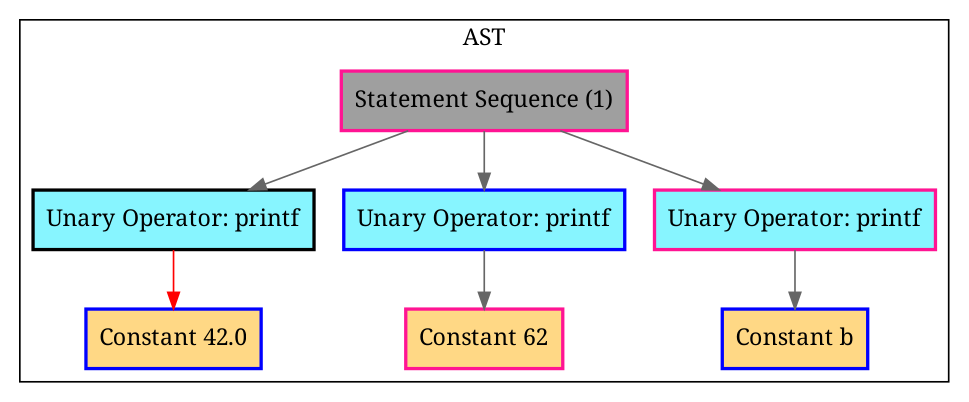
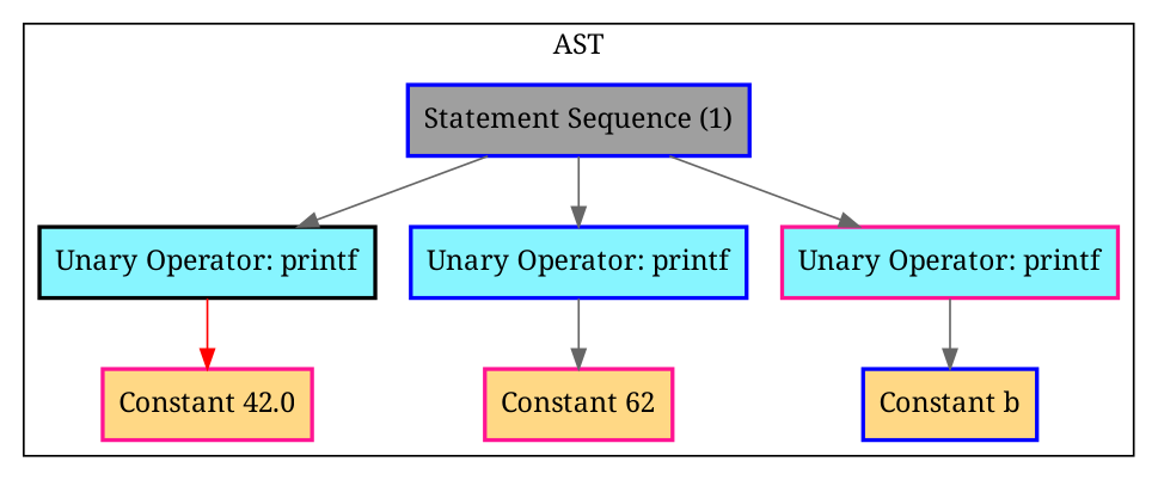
  digraph {
    fontname="Noto Serif"
    node [color=deeppink fillcolor="#87f5ff" fontname="Noto Serif" penwidth=2 shape=rectangle style=filled]
    edge [color=gray40 fontname="Noto Serif"]
-   n1 [fillcolor="#9f9f9f" label="Statement Sequence (1)"]
+   n1 [color=blue fillcolor="#9f9f9f" label="Statement Sequence (1)"]
    n2 [color=black label="Unary Operator: printf"]
    n3 [color=blue label="Unary Operator: printf"]
    n4 [label="Unary Operator: printf"]
-   n5 [color=blue fillcolor="#FFD885" label="Constant 42.0"]
+   n5 [fillcolor="#FFD885" label="Constant 42.0"]
    n6 [fillcolor="#FFD885" label="Constant 62"]
    n7 [color=blue fillcolor="#FFD885" label="Constant b"]
    subgraph cluster_1 {
      label=AST
      n1
      n2
      n3
      n4
      n5
      n6
      n7
    }
    subgraph cluster_2 {
      label="Symbol Table"
    }
    n1 -> n2
    n1 -> n3
    n1 -> n4
    n2 -> n5 [color=red]
    n3 -> n6
    n4 -> n7
  }
